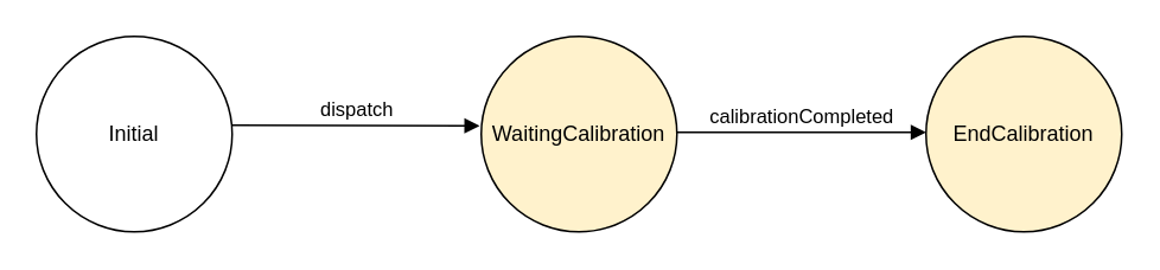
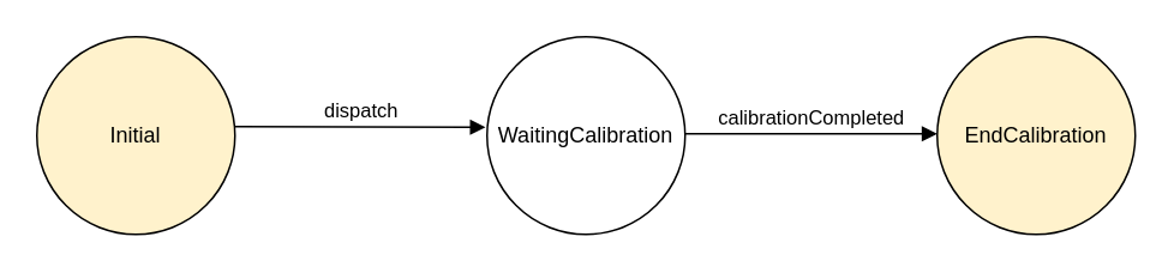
  <mxCell id="0" />
  <mxCell id="1" parent="0" />
- <mxCell id="2" value="Initial" style="ellipse;whiteSpace=wrap;html=1;" vertex="1" parent="1"><mxGeometry x="20" y="20" width="110" height="110" as="geometry" /></mxCell>
- <mxCell id="3" value="WaitingCalibration" style="ellipse;whiteSpace=wrap;html=1;fillColor=#fff2cc;" vertex="1" parent="1"><mxGeometry x="270" y="20" width="110" height="110" as="geometry" /></mxCell>
+ <mxCell id="2" value="Initial" style="ellipse;whiteSpace=wrap;html=1;fillColor=#fff2cc;" vertex="1" parent="1"><mxGeometry x="20" y="20" width="110" height="110" as="geometry" /></mxCell>
+ <mxCell id="3" value="WaitingCalibration" style="ellipse;whiteSpace=wrap;html=1;" vertex="1" parent="1"><mxGeometry x="270" y="20" width="110" height="110" as="geometry" /></mxCell>
  <mxCell id="4" value="EndCalibration" style="ellipse;whiteSpace=wrap;html=1;fillColor=#fff2cc;" vertex="1" parent="1"><mxGeometry x="520" y="20" width="110" height="110" as="geometry" /></mxCell>
  <mxCell id="5" value="dispatch" style="html=1;verticalAlign=bottom;endArrow=block;entryX=-0.008;entryY=0.458;entryDx=0;entryDy=0;entryPerimeter=0;" edge="1" parent="1" target="3"><mxGeometry width="80" relative="1" as="geometry"><mxPoint x="130" y="70" as="sourcePoint" /><mxPoint x="210" y="70" as="targetPoint" /></mxGeometry></mxCell>
  <mxCell id="6" value="calibrationCompleted" style="html=1;verticalAlign=bottom;endArrow=block;" edge="1" parent="1"><mxGeometry width="80" relative="1" as="geometry"><mxPoint x="380" y="74" as="sourcePoint" /><mxPoint x="520" y="74" as="targetPoint" /></mxGeometry></mxCell>
